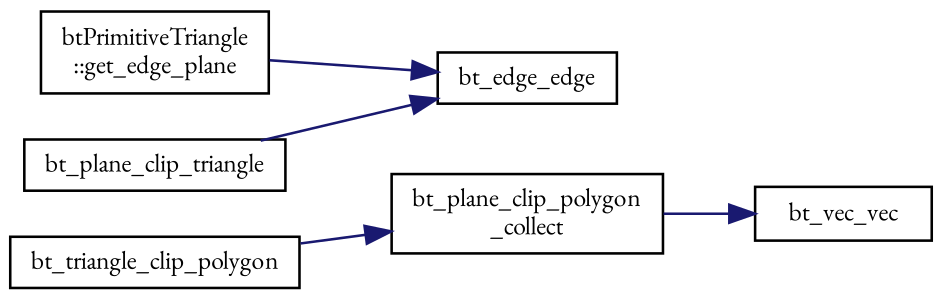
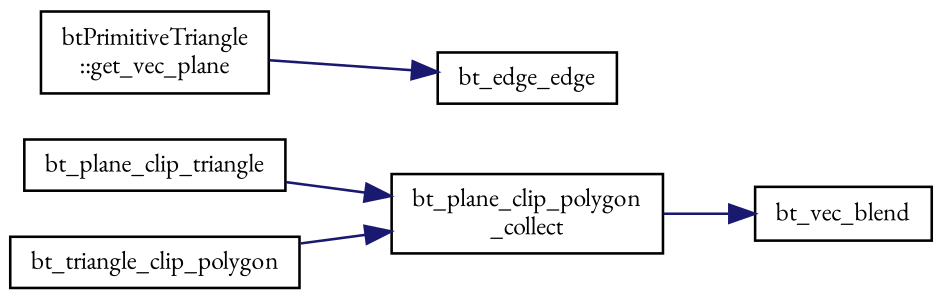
  digraph {
    fontname="EB Garamond"
    rankdir=LR
    node [color=black fillcolor=white fontname="EB Garamond" fontsize=10 shape=record style=filled]
    edge [color=midnightblue fontname="EB Garamond" fontsize=10 labelfontname=Helvetica labelfontsize=10 style=solid]
-   n1 [height=0.2 label="btPrimitiveTriangle\l::get_edge_plane" width=0.4]
+   n1 [height=0.2 label="btPrimitiveTriangle\l::get_vec_plane" width=0.4]
    n2 [height=0.2 label=bt_edge_edge width=0.4]
    n3 [height=0.2 label=bt_plane_clip_triangle width=0.4]
    n4 [height=0.2 label="bt_plane_clip_polygon\l_collect" width=0.4]
    n5 [height=0.2 label=bt_triangle_clip_polygon width=0.4]
-   n6 [height=0.2 label=bt_vec_vec width=0.4]
+   n6 [height=0.2 label=bt_vec_blend width=0.4]
    n1 -> n2
-   n3 -> n2
+   n3 -> n4
    n4 -> n6
    n5 -> n4
  }
